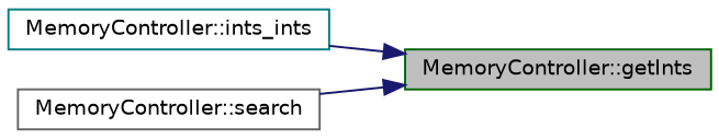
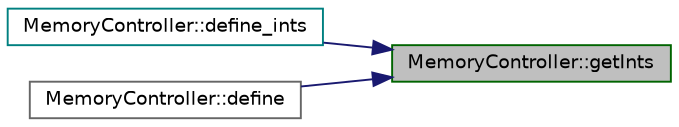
  digraph {
    rankdir=RL
    node [fillcolor=white fontname=Helvetica fontsize=10 shape=record style=filled]
    edge [color=midnightblue dir=back fontname=Helvetica fontsize=10 labelfontname=Helvetica labelfontsize=10 style=solid]
    n1 [color=darkgreen fillcolor=grey75 fontcolor=black height=0.2 label="MemoryController::getInts" width=0.4]
-   n2 [color=teal height=0.2 label="MemoryController::ints_ints" width=0.4]
-   n3 [color=gray40 height=0.2 label="MemoryController::search" width=0.4]
+   n2 [color=teal height=0.2 label="MemoryController::define_ints" width=0.4]
+   n3 [color=gray40 height=0.2 label="MemoryController::define" width=0.4]
    n1 -> n2
    n1 -> n3
  }
